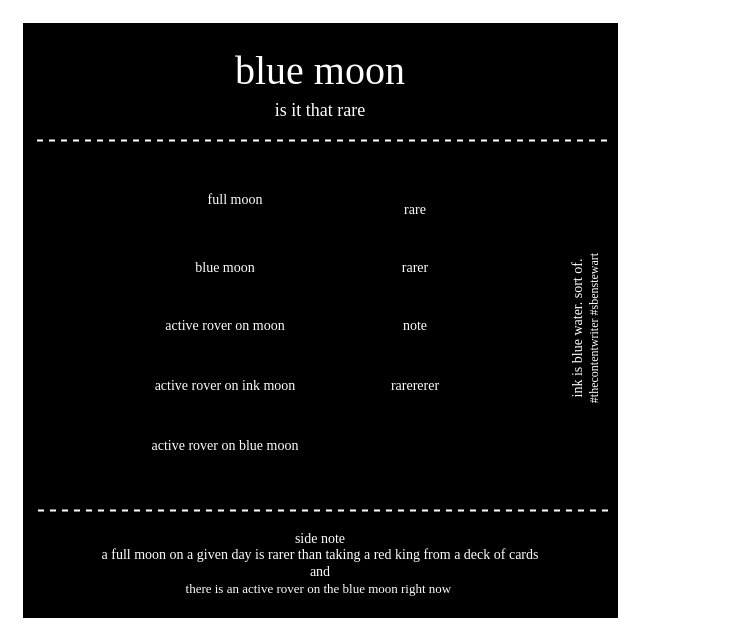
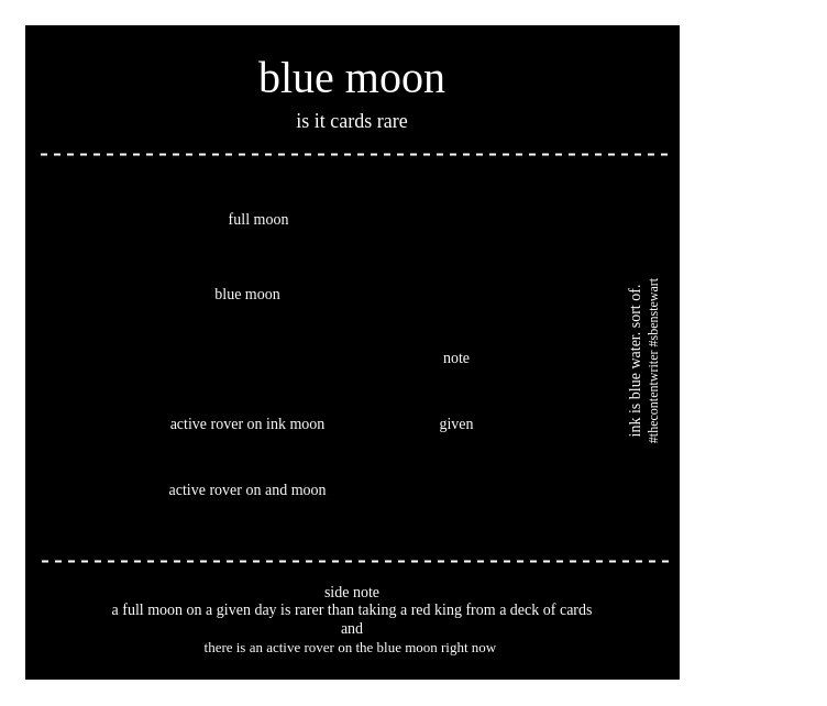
  <mxCell id="0" />
  <mxCell id="1" parent="0" />
  <mxCell id="2" value="" style="whiteSpace=wrap;html=1;aspect=fixed;strokeWidth=5;strokeColor=#FFFFFF;fillColor=#000000;" parent="1" vertex="1"><mxGeometry x="20" y="20" width="600" height="600" as="geometry" /></mxCell>
  <mxCell id="3" value="&lt;font face=&quot;xkcd&quot;&gt;&lt;span style=&quot;font-size: 40px&quot;&gt;blue moon&lt;/span&gt;&lt;br&gt;&lt;/font&gt;" style="text;html=1;strokeColor=none;fillColor=none;align=center;verticalAlign=middle;whiteSpace=wrap;rounded=0;fontColor=#FFFFFF;" parent="1" vertex="1"><mxGeometry x="25" y="60" width="590" height="20" as="geometry" /></mxCell>
- <mxCell id="4" value="&lt;font face=&quot;xkcd&quot;&gt;&lt;span style=&quot;font-size: 18px&quot;&gt;is it that rare&lt;/span&gt;&lt;br&gt;&lt;/font&gt;" style="text;html=1;strokeColor=none;fillColor=none;align=center;verticalAlign=middle;whiteSpace=wrap;rounded=0;fontColor=#FFFFFF;" parent="1" vertex="1"><mxGeometry x="20" y="100" width="600" height="20" as="geometry" /></mxCell>
+ <mxCell id="4" value="&lt;font face=&quot;xkcd&quot;&gt;&lt;span style=&quot;font-size: 18px&quot;&gt;is it cards rare&lt;/span&gt;&lt;br&gt;&lt;/font&gt;" style="text;html=1;strokeColor=none;fillColor=none;align=center;verticalAlign=middle;whiteSpace=wrap;rounded=0;fontColor=#FFFFFF;" parent="1" vertex="1"><mxGeometry x="20" y="100" width="600" height="20" as="geometry" /></mxCell>
  <mxCell id="5" value="" style="endArrow=none;dashed=1;html=1;strokeWidth=2;labelBackgroundColor=none;fontColor=#FFFFFF;strokeColor=#FFFFFF;" parent="1" edge="1"><mxGeometry width="50" height="50" relative="1" as="geometry"><mxPoint x="606.5" y="140" as="sourcePoint" /><mxPoint x="31.5" y="140" as="targetPoint" /></mxGeometry></mxCell>
  <mxCell id="6" value="" style="endArrow=none;dashed=1;html=1;strokeWidth=2;labelBackgroundColor=none;fontColor=#FFFFFF;strokeColor=#FFFFFF;" parent="1" edge="1"><mxGeometry width="50" height="50" relative="1" as="geometry"><mxPoint x="607.5" y="510" as="sourcePoint" /><mxPoint x="32.5" y="510" as="targetPoint" /></mxGeometry></mxCell>
  <mxCell id="7" value="&lt;div style=&quot;&quot;&gt;&lt;span style=&quot;font-size: 14px; font-family: xkcd; background-color: initial;&quot;&gt;side note&lt;/span&gt;&lt;/div&gt;&lt;div style=&quot;&quot;&gt;&lt;span style=&quot;font-size: 14px; font-family: xkcd; background-color: initial;&quot;&gt;a full moon on a given day is rarer than taking a red king from a deck of cards&lt;/span&gt;&lt;/div&gt;&lt;div style=&quot;&quot;&gt;&lt;span style=&quot;font-size: 14px; font-family: xkcd; background-color: initial;&quot;&gt;and&lt;/span&gt;&lt;/div&gt;&lt;div style=&quot;border-color: var(--border-color); font-size: 13px;&quot;&gt;&lt;font style=&quot;border-color: var(--border-color);&quot; face=&quot;xkcd&quot;&gt;there is an active rover on the blue moon right now&lt;/font&gt;&lt;span style=&quot;font-family: xkcd; background-color: initial;&quot;&gt;&amp;nbsp;&lt;/span&gt;&lt;/div&gt;" style="text;html=1;strokeColor=none;fillColor=none;align=center;verticalAlign=middle;whiteSpace=wrap;rounded=0;fontColor=#FFFFFF;" parent="1" vertex="1"><mxGeometry x="30" y="528" width="580" height="70" as="geometry" /></mxCell>
  <mxCell id="8" style="edgeStyle=orthogonalEdgeStyle;rounded=0;orthogonalLoop=1;jettySize=auto;html=1;exitX=0.5;exitY=1;exitDx=0;exitDy=0;strokeWidth=2;" parent="1" edge="1"><mxGeometry relative="1" as="geometry"><mxPoint x="471" y="381" as="sourcePoint" /><mxPoint x="471" y="381" as="targetPoint" /></mxGeometry></mxCell>
  <mxCell id="9" value="&lt;font face=&quot;xkcd&quot;&gt;&lt;span style=&quot;font-size: 14px&quot;&gt;ink is blue water. sort of.&lt;br&gt;&lt;/span&gt;#thecontentwriter #sbenstewart&lt;br&gt;&lt;/font&gt;" style="text;html=1;strokeColor=none;fillColor=none;align=center;verticalAlign=middle;whiteSpace=wrap;rounded=0;rotation=-90;fontColor=#FFFFFF;" parent="1" vertex="1"><mxGeometry x="440" y="318" width="290" height="20" as="geometry" /></mxCell>
- <mxCell id="10" value="&lt;div style=&quot;&quot;&gt;&lt;font face=&quot;xkcd&quot;&gt;&lt;span style=&quot;font-size: 14px;&quot;&gt;rare&lt;/span&gt;&lt;/font&gt;&lt;/div&gt;" style="text;html=1;strokeColor=none;fillColor=none;align=center;verticalAlign=middle;whiteSpace=wrap;rounded=0;fontColor=#FFFFFF;" parent="1" vertex="1"><mxGeometry x="345" y="195" width="140" height="30" as="geometry" /></mxCell>
  <mxCell id="11" value="&lt;div style=&quot;&quot;&gt;&lt;font face=&quot;xkcd&quot;&gt;&lt;span style=&quot;font-size: 14px;&quot;&gt;full moon&lt;/span&gt;&lt;/font&gt;&lt;/div&gt;" style="text;html=1;strokeColor=none;fillColor=none;align=center;verticalAlign=middle;whiteSpace=wrap;rounded=0;fontColor=#FFFFFF;" vertex="1" parent="1"><mxGeometry x="165" y="185" width="140" height="30" as="geometry" /></mxCell>
- <mxCell id="12" value="&lt;div style=&quot;&quot;&gt;&lt;font face=&quot;xkcd&quot;&gt;&lt;span style=&quot;font-size: 14px;&quot;&gt;rarer&lt;/span&gt;&lt;/font&gt;&lt;/div&gt;" style="text;html=1;strokeColor=none;fillColor=none;align=center;verticalAlign=middle;whiteSpace=wrap;rounded=0;fontColor=#FFFFFF;" vertex="1" parent="1"><mxGeometry x="345" y="253" width="140" height="30" as="geometry" /></mxCell>
  <mxCell id="13" value="&lt;div style=&quot;&quot;&gt;&lt;font face=&quot;xkcd&quot;&gt;&lt;span style=&quot;font-size: 14px;&quot;&gt;blue moon&lt;/span&gt;&lt;/font&gt;&lt;/div&gt;" style="text;html=1;strokeColor=none;fillColor=none;align=center;verticalAlign=middle;whiteSpace=wrap;rounded=0;fontColor=#FFFFFF;" vertex="1" parent="1"><mxGeometry x="155" y="253" width="140" height="30" as="geometry" /></mxCell>
  <mxCell id="14" value="&lt;div style=&quot;&quot;&gt;&lt;font face=&quot;xkcd&quot;&gt;&lt;span style=&quot;font-size: 14px;&quot;&gt;note&lt;/span&gt;&lt;/font&gt;&lt;/div&gt;" style="text;html=1;strokeColor=none;fillColor=none;align=center;verticalAlign=middle;whiteSpace=wrap;rounded=0;fontColor=#FFFFFF;" vertex="1" parent="1"><mxGeometry x="345" y="311" width="140" height="30" as="geometry" /></mxCell>
- <mxCell id="15" value="&lt;div style=&quot;&quot;&gt;&lt;font face=&quot;xkcd&quot;&gt;&lt;span style=&quot;font-size: 14px;&quot;&gt;active rover on moon&lt;/span&gt;&lt;/font&gt;&lt;/div&gt;" style="text;html=1;strokeColor=none;fillColor=none;align=center;verticalAlign=middle;whiteSpace=wrap;rounded=0;fontColor=#FFFFFF;" vertex="1" parent="1"><mxGeometry x="130" y="311" width="190" height="30" as="geometry" /></mxCell>
- <mxCell id="16" value="&lt;div style=&quot;&quot;&gt;&lt;font face=&quot;xkcd&quot;&gt;&lt;span style=&quot;font-size: 14px;&quot;&gt;rarererer&lt;/span&gt;&lt;/font&gt;&lt;/div&gt;" style="text;html=1;strokeColor=none;fillColor=none;align=center;verticalAlign=middle;whiteSpace=wrap;rounded=0;fontColor=#FFFFFF;" vertex="1" parent="1"><mxGeometry x="345" y="371" width="140" height="30" as="geometry" /></mxCell>
+ <mxCell id="16" value="&lt;div style=&quot;&quot;&gt;&lt;font face=&quot;xkcd&quot;&gt;&lt;span style=&quot;font-size: 14px;&quot;&gt;given&lt;/span&gt;&lt;/font&gt;&lt;/div&gt;" style="text;html=1;strokeColor=none;fillColor=none;align=center;verticalAlign=middle;whiteSpace=wrap;rounded=0;fontColor=#FFFFFF;" vertex="1" parent="1"><mxGeometry x="345" y="371" width="140" height="30" as="geometry" /></mxCell>
  <mxCell id="17" value="&lt;div style=&quot;&quot;&gt;&lt;font face=&quot;xkcd&quot;&gt;&lt;span style=&quot;font-size: 14px;&quot;&gt;active rover on ink moon&lt;/span&gt;&lt;/font&gt;&lt;/div&gt;" style="text;html=1;strokeColor=none;fillColor=none;align=center;verticalAlign=middle;whiteSpace=wrap;rounded=0;fontColor=#FFFFFF;" vertex="1" parent="1"><mxGeometry x="130" y="371" width="190" height="30" as="geometry" /></mxCell>
- <mxCell id="18" value="&lt;div style=&quot;&quot;&gt;&lt;font face=&quot;xkcd&quot;&gt;&lt;span style=&quot;font-size: 14px;&quot;&gt;active rover on blue moon&lt;/span&gt;&lt;/font&gt;&lt;/div&gt;" style="text;html=1;strokeColor=none;fillColor=none;align=center;verticalAlign=middle;whiteSpace=wrap;rounded=0;fontColor=#FFFFFF;" vertex="1" parent="1"><mxGeometry x="130" y="431" width="190" height="30" as="geometry" /></mxCell>
+ <mxCell id="18" value="&lt;div style=&quot;&quot;&gt;&lt;font face=&quot;xkcd&quot;&gt;&lt;span style=&quot;font-size: 14px;&quot;&gt;active rover on and moon&lt;/span&gt;&lt;/font&gt;&lt;/div&gt;" style="text;html=1;strokeColor=none;fillColor=none;align=center;verticalAlign=middle;whiteSpace=wrap;rounded=0;fontColor=#FFFFFF;" vertex="1" parent="1"><mxGeometry x="130" y="431" width="190" height="30" as="geometry" /></mxCell>
